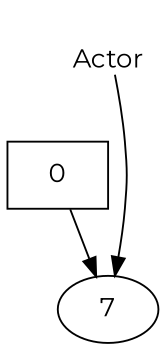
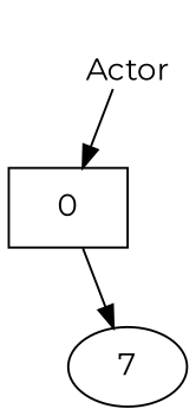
  digraph {
    fontname=Montserrat
    node [fontname=Montserrat]
    edge [fontname=Montserrat]
    0 [shape=rectangle]
    n2 [label=7 shape=ellipse]
    n3 [label=Actor labelloc=b shape=none]
    0 -> n2
-   n3 -> n2
+   n3 -> 0
  }
